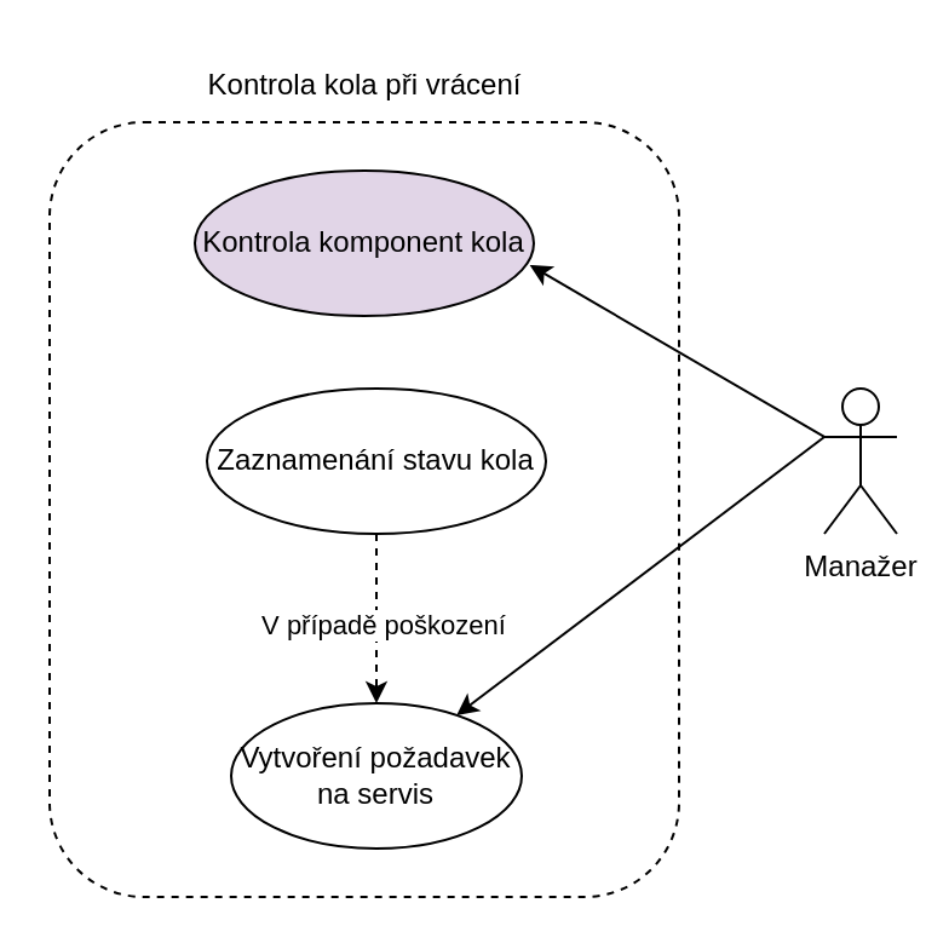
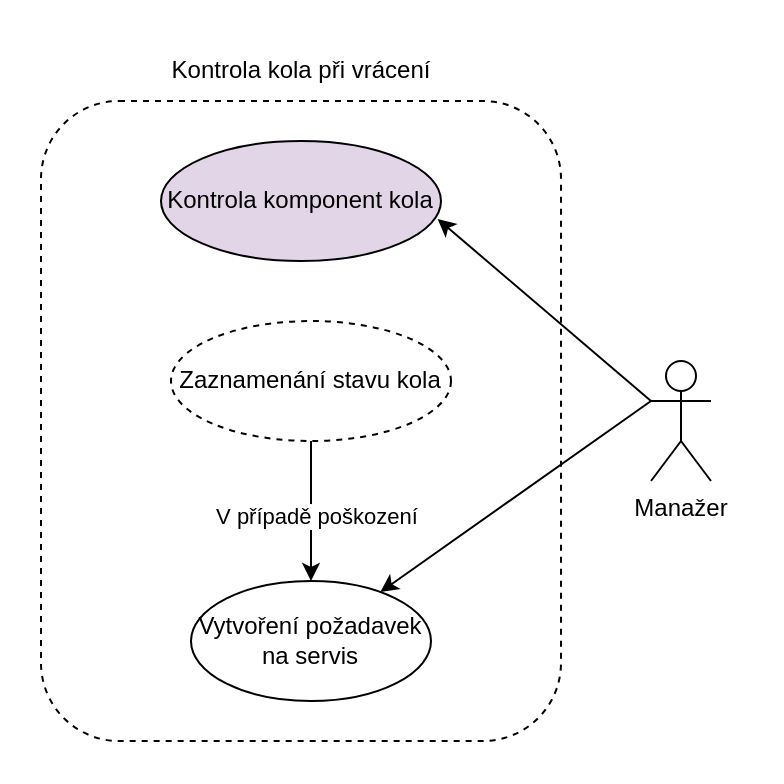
  <mxCell id="0" />
  <mxCell id="1" parent="0" />
- <mxCell id="2" value="Manažer" style="shape=umlActor;verticalLabelPosition=bottom;verticalAlign=top;html=1;outlineConnect=0;" vertex="1" parent="1"><mxGeometry x="340" y="160" width="30" height="60" as="geometry" /></mxCell>
+ <mxCell id="2" value="Manažer" style="shape=umlActor;verticalLabelPosition=bottom;verticalAlign=top;html=1;outlineConnect=0;" vertex="1" parent="1"><mxGeometry x="325" y="180" width="30" height="60" as="geometry" /></mxCell>
  <mxCell id="3" value="" style="rounded=1;whiteSpace=wrap;html=1;dashed=1;" vertex="1" parent="1"><mxGeometry x="20" y="50" width="260" height="320" as="geometry" /></mxCell>
  <mxCell id="4" value="Kontrola kola při vrácení" style="text;html=1;align=center;verticalAlign=middle;resizable=0;points=[];autosize=1;strokeColor=none;fillColor=none;" vertex="1" parent="1"><mxGeometry x="75" y="20" width="150" height="30" as="geometry" /></mxCell>
  <mxCell id="5" value="Kontrola komponent kola" style="ellipse;whiteSpace=wrap;html=1;fillColor=#e1d5e7;" vertex="1" parent="1"><mxGeometry x="80" y="70" width="140" height="60" as="geometry" /></mxCell>
- <mxCell id="6" value="Zaznamenání stavu kola" style="ellipse;whiteSpace=wrap;html=1;" vertex="1" parent="1"><mxGeometry x="85" y="160" width="140" height="60" as="geometry" /></mxCell>
+ <mxCell id="6" value="Zaznamenání stavu kola" style="ellipse;whiteSpace=wrap;html=1;dashed=1;" vertex="1" parent="1"><mxGeometry x="85" y="160" width="140" height="60" as="geometry" /></mxCell>
  <mxCell id="7" value="Vytvoření požadavek na servis" style="ellipse;whiteSpace=wrap;html=1;" vertex="1" parent="1"><mxGeometry x="95" y="290" width="120" height="60" as="geometry" /></mxCell>
- <mxCell id="8" value="" style="endArrow=classic;html=1;rounded=0;exitX=0.5;exitY=1;exitDx=0;exitDy=0;entryX=0.5;entryY=0;entryDx=0;entryDy=0;dashed=1;" edge="1" parent="1" source="6" target="7"><mxGeometry width="50" height="50" relative="1" as="geometry"><mxPoint x="180" y="270" as="sourcePoint" /><mxPoint x="150" y="290" as="targetPoint" /></mxGeometry></mxCell>
+ <mxCell id="8" value="" style="endArrow=classic;html=1;rounded=0;exitX=0.5;exitY=1;exitDx=0;exitDy=0;entryX=0.5;entryY=0;entryDx=0;entryDy=0;dashed=0;" edge="1" parent="1" source="6" target="7"><mxGeometry width="50" height="50" relative="1" as="geometry"><mxPoint x="180" y="270" as="sourcePoint" /><mxPoint x="150" y="290" as="targetPoint" /></mxGeometry></mxCell>
  <mxCell id="9" value="V případě poškození" style="edgeLabel;html=1;align=center;verticalAlign=middle;resizable=0;points=[];" vertex="1" connectable="0" parent="8"><mxGeometry x="0.067" y="2" relative="1" as="geometry"><mxPoint as="offset" /></mxGeometry></mxCell>
  <mxCell id="10" value="" style="endArrow=classic;html=1;rounded=0;exitX=0;exitY=0.333;exitDx=0;exitDy=0;exitPerimeter=0;" edge="1" parent="1" source="2" target="7"><mxGeometry width="50" height="50" relative="1" as="geometry"><mxPoint x="180" y="270" as="sourcePoint" /><mxPoint x="230" y="220" as="targetPoint" /></mxGeometry></mxCell>
  <mxCell id="11" value="" style="endArrow=classic;html=1;rounded=0;entryX=0.988;entryY=0.65;entryDx=0;entryDy=0;entryPerimeter=0;exitX=0;exitY=0.333;exitDx=0;exitDy=0;exitPerimeter=0;" edge="1" parent="1" source="2" target="5"><mxGeometry width="50" height="50" relative="1" as="geometry"><mxPoint x="180" y="270" as="sourcePoint" /><mxPoint x="230" y="220" as="targetPoint" /></mxGeometry></mxCell>
